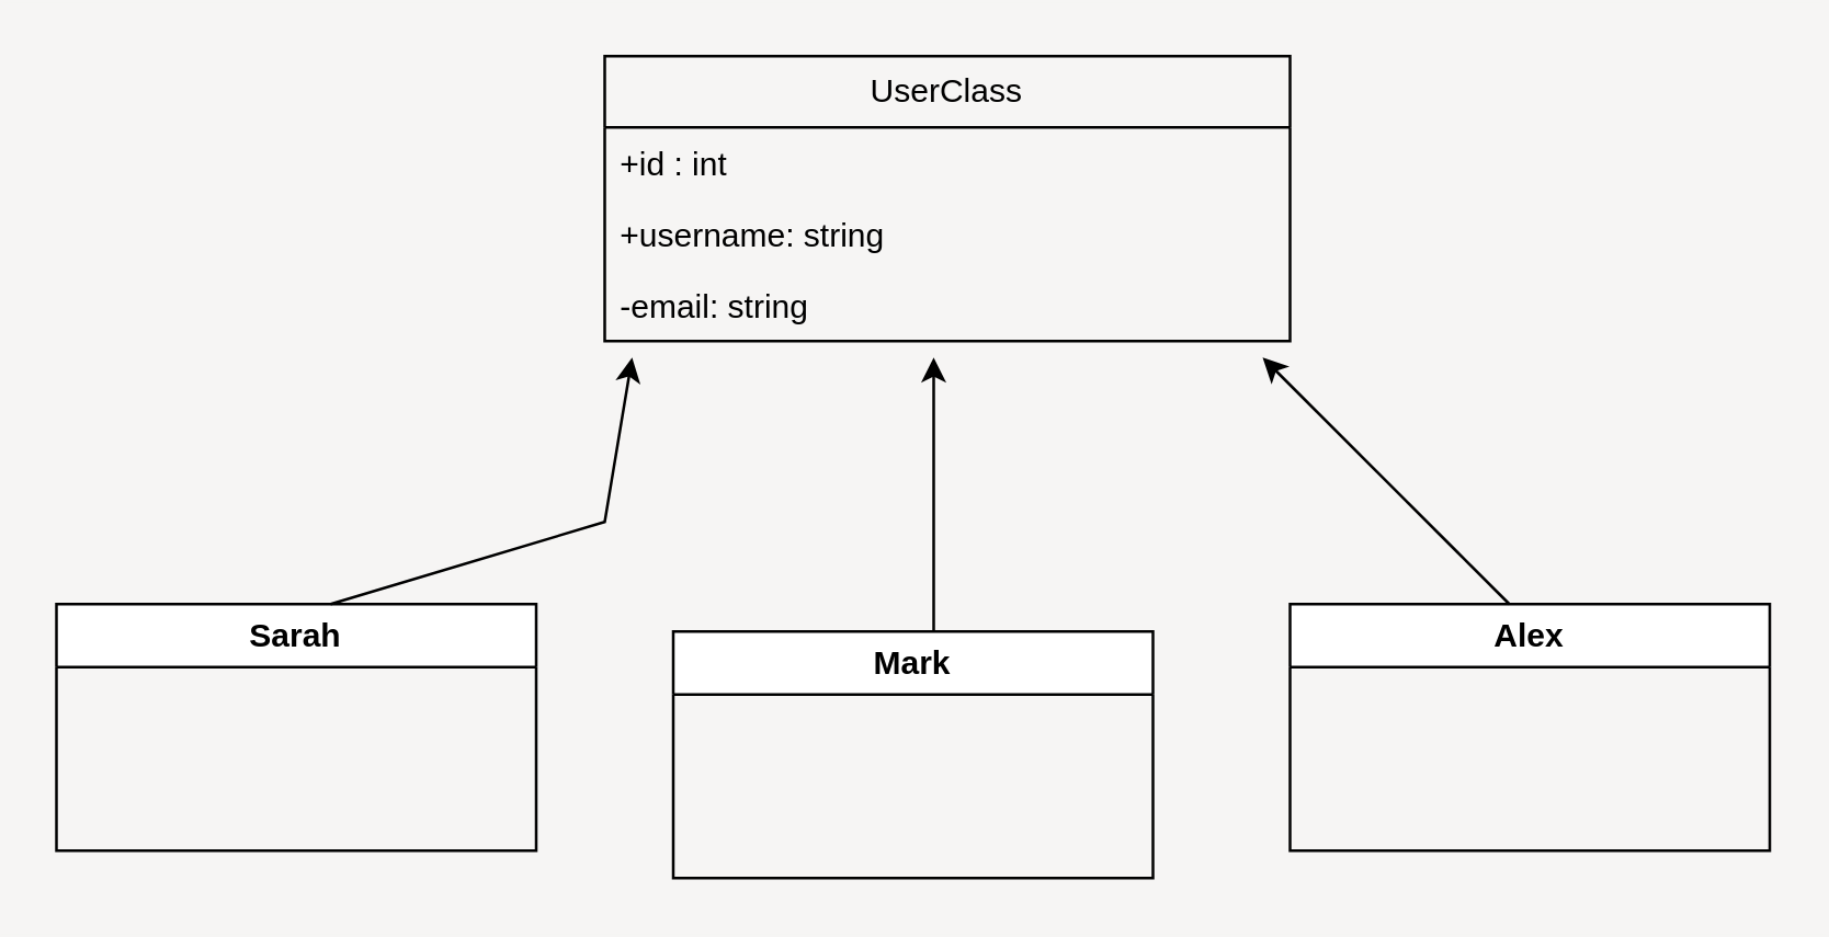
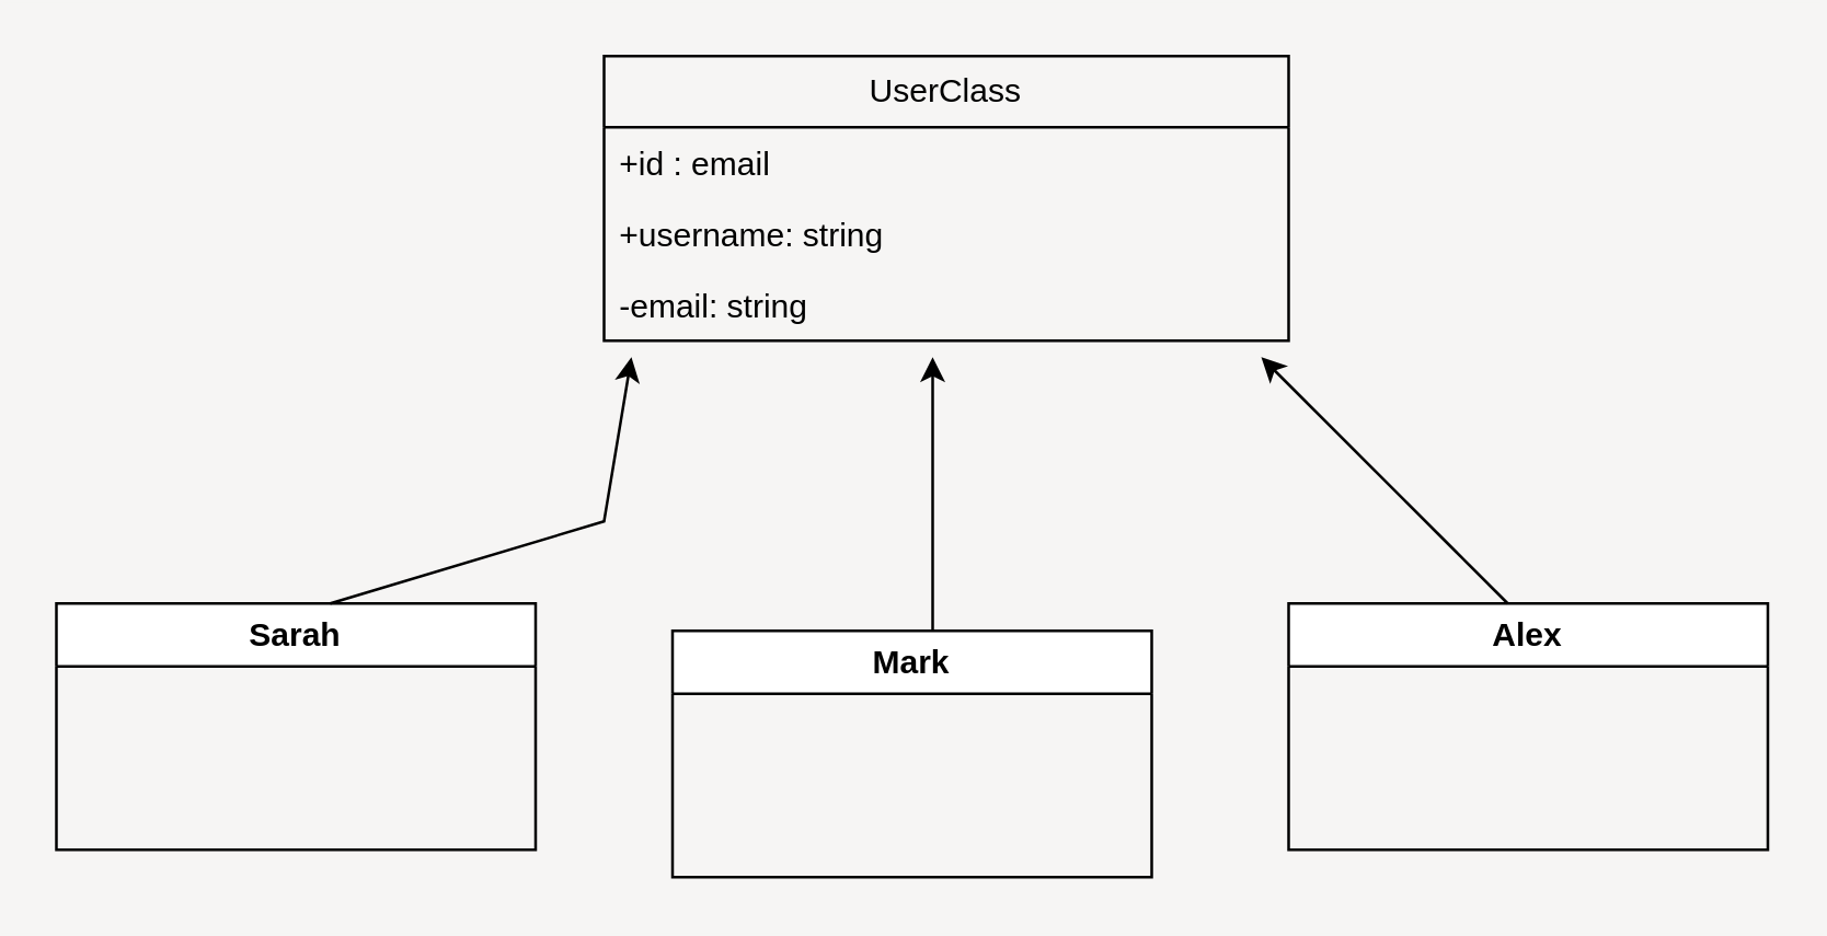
  <mxCell id="0" />
  <mxCell id="1" parent="0" />
  <mxCell id="2" value="Mark" style="swimlane;whiteSpace=wrap;html=1;" parent="1" vertex="1"><mxGeometry x="245" y="230" width="175" height="90" as="geometry" /></mxCell>
  <mxCell id="3" value="" style="endArrow=classic;html=1;rounded=0;" parent="1" edge="1"><mxGeometry width="50" height="50" relative="1" as="geometry"><mxPoint x="340" y="230" as="sourcePoint" /><mxPoint x="340" y="130" as="targetPoint" /></mxGeometry></mxCell>
  <mxCell id="4" value="Sarah" style="swimlane;whiteSpace=wrap;html=1;" parent="1" vertex="1"><mxGeometry x="20" y="220" width="175" height="90" as="geometry" /></mxCell>
  <mxCell id="5" value="Alex" style="swimlane;whiteSpace=wrap;html=1;startSize=23;" parent="1" vertex="1"><mxGeometry x="470" y="220" width="175" height="90" as="geometry" /></mxCell>
  <mxCell id="6" value="" style="endArrow=classic;html=1;rounded=0;" parent="1" edge="1"><mxGeometry width="50" height="50" relative="1" as="geometry"><mxPoint x="120" y="220" as="sourcePoint" /><mxPoint x="230" y="130" as="targetPoint" /><Array as="points"><mxPoint x="220" y="190" /></Array></mxGeometry></mxCell>
  <mxCell id="7" value="" style="endArrow=classic;html=1;rounded=0;" parent="1" edge="1"><mxGeometry width="50" height="50" relative="1" as="geometry"><mxPoint x="550" y="220" as="sourcePoint" /><mxPoint x="460" y="130" as="targetPoint" /><Array as="points"><mxPoint x="530" y="200" /></Array></mxGeometry></mxCell>
  <mxCell id="8" value="UserClass" style="swimlane;fontStyle=0;childLayout=stackLayout;horizontal=1;startSize=26;fillColor=none;horizontalStack=0;resizeParent=1;resizeParentMax=0;resizeLast=0;collapsible=1;marginBottom=0;whiteSpace=wrap;html=1;" vertex="1" parent="1"><mxGeometry x="220" y="20" width="250" height="104" as="geometry" /></mxCell>
- <mxCell id="9" value="+id : int" style="text;strokeColor=none;fillColor=none;align=left;verticalAlign=top;spacingLeft=4;spacingRight=4;overflow=hidden;rotatable=0;points=[[0,0.5],[1,0.5]];portConstraint=eastwest;whiteSpace=wrap;html=1;" vertex="1" parent="8"><mxGeometry y="26" width="250" height="26" as="geometry" /></mxCell>
+ <mxCell id="9" value="+id : email" style="text;strokeColor=none;fillColor=none;align=left;verticalAlign=top;spacingLeft=4;spacingRight=4;overflow=hidden;rotatable=0;points=[[0,0.5],[1,0.5]];portConstraint=eastwest;whiteSpace=wrap;html=1;" vertex="1" parent="8"><mxGeometry y="26" width="250" height="26" as="geometry" /></mxCell>
  <mxCell id="10" value="+username: string" style="text;strokeColor=none;fillColor=none;align=left;verticalAlign=top;spacingLeft=4;spacingRight=4;overflow=hidden;rotatable=0;points=[[0,0.5],[1,0.5]];portConstraint=eastwest;whiteSpace=wrap;html=1;" vertex="1" parent="8"><mxGeometry y="52" width="250" height="26" as="geometry" /></mxCell>
  <mxCell id="11" value="-email: string" style="text;strokeColor=none;fillColor=none;align=left;verticalAlign=top;spacingLeft=4;spacingRight=4;overflow=hidden;rotatable=0;points=[[0,0.5],[1,0.5]];portConstraint=eastwest;whiteSpace=wrap;html=1;" vertex="1" parent="8"><mxGeometry y="78" width="250" height="26" as="geometry" /></mxCell>
